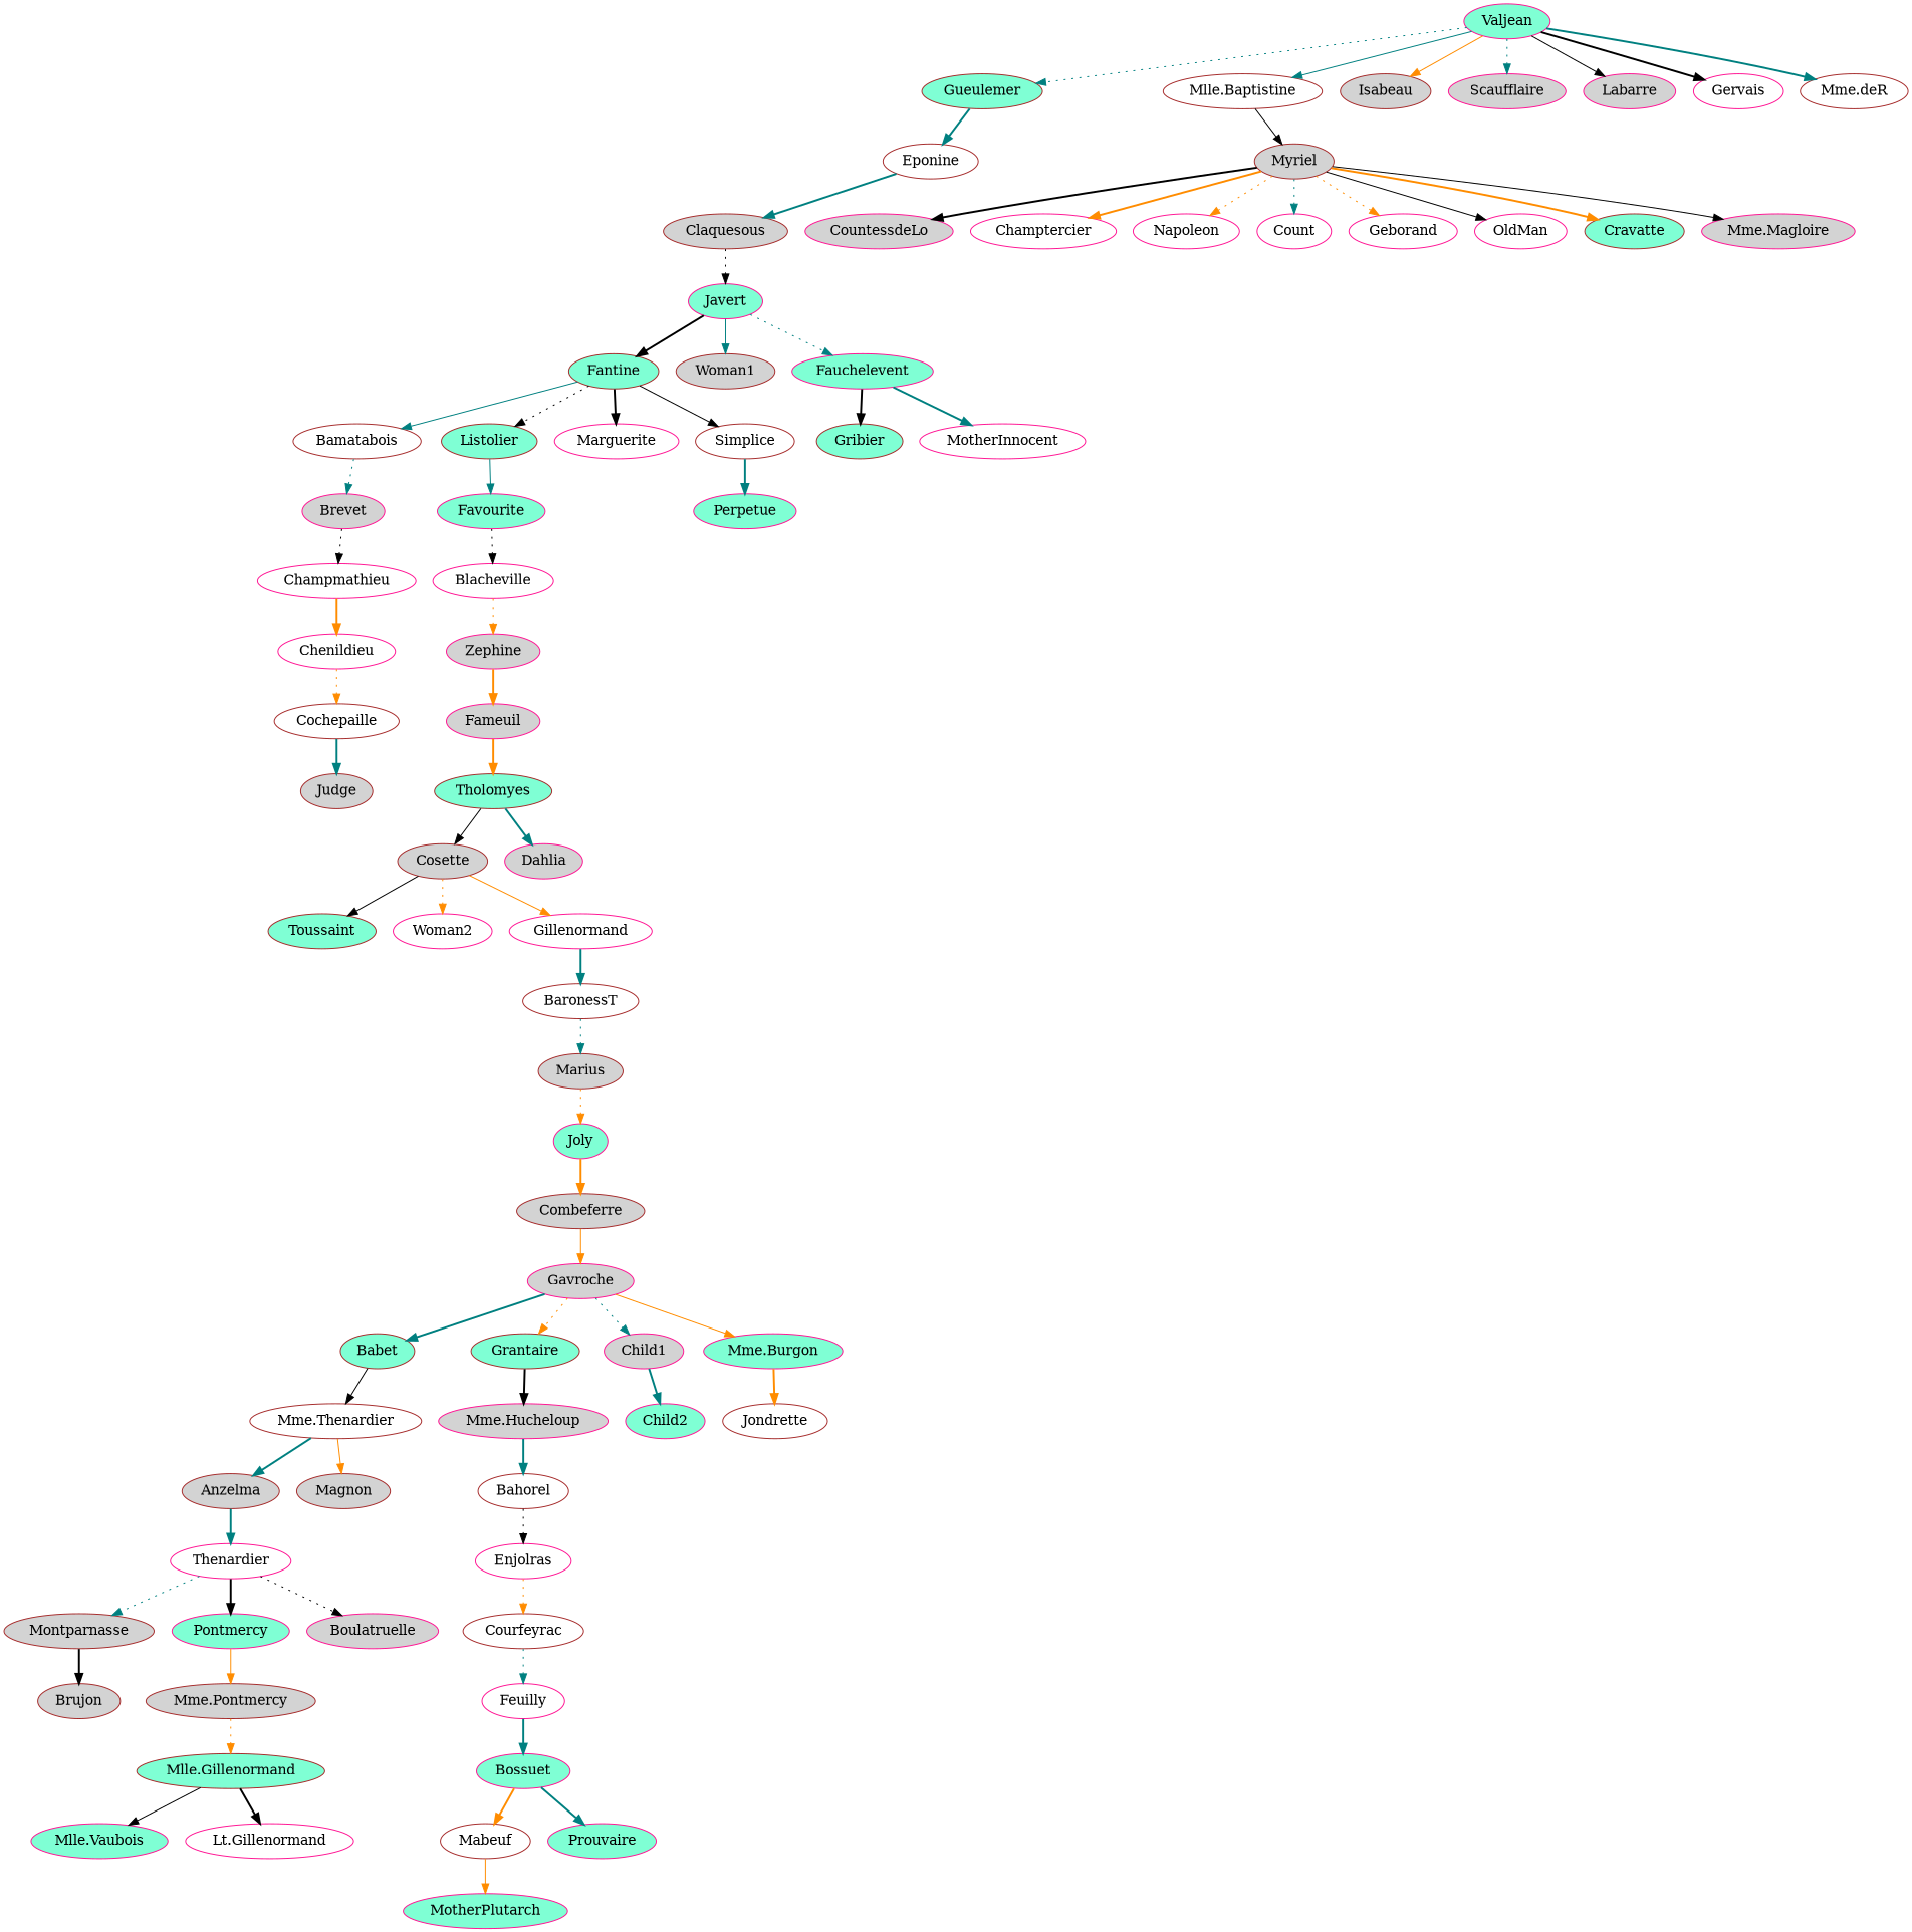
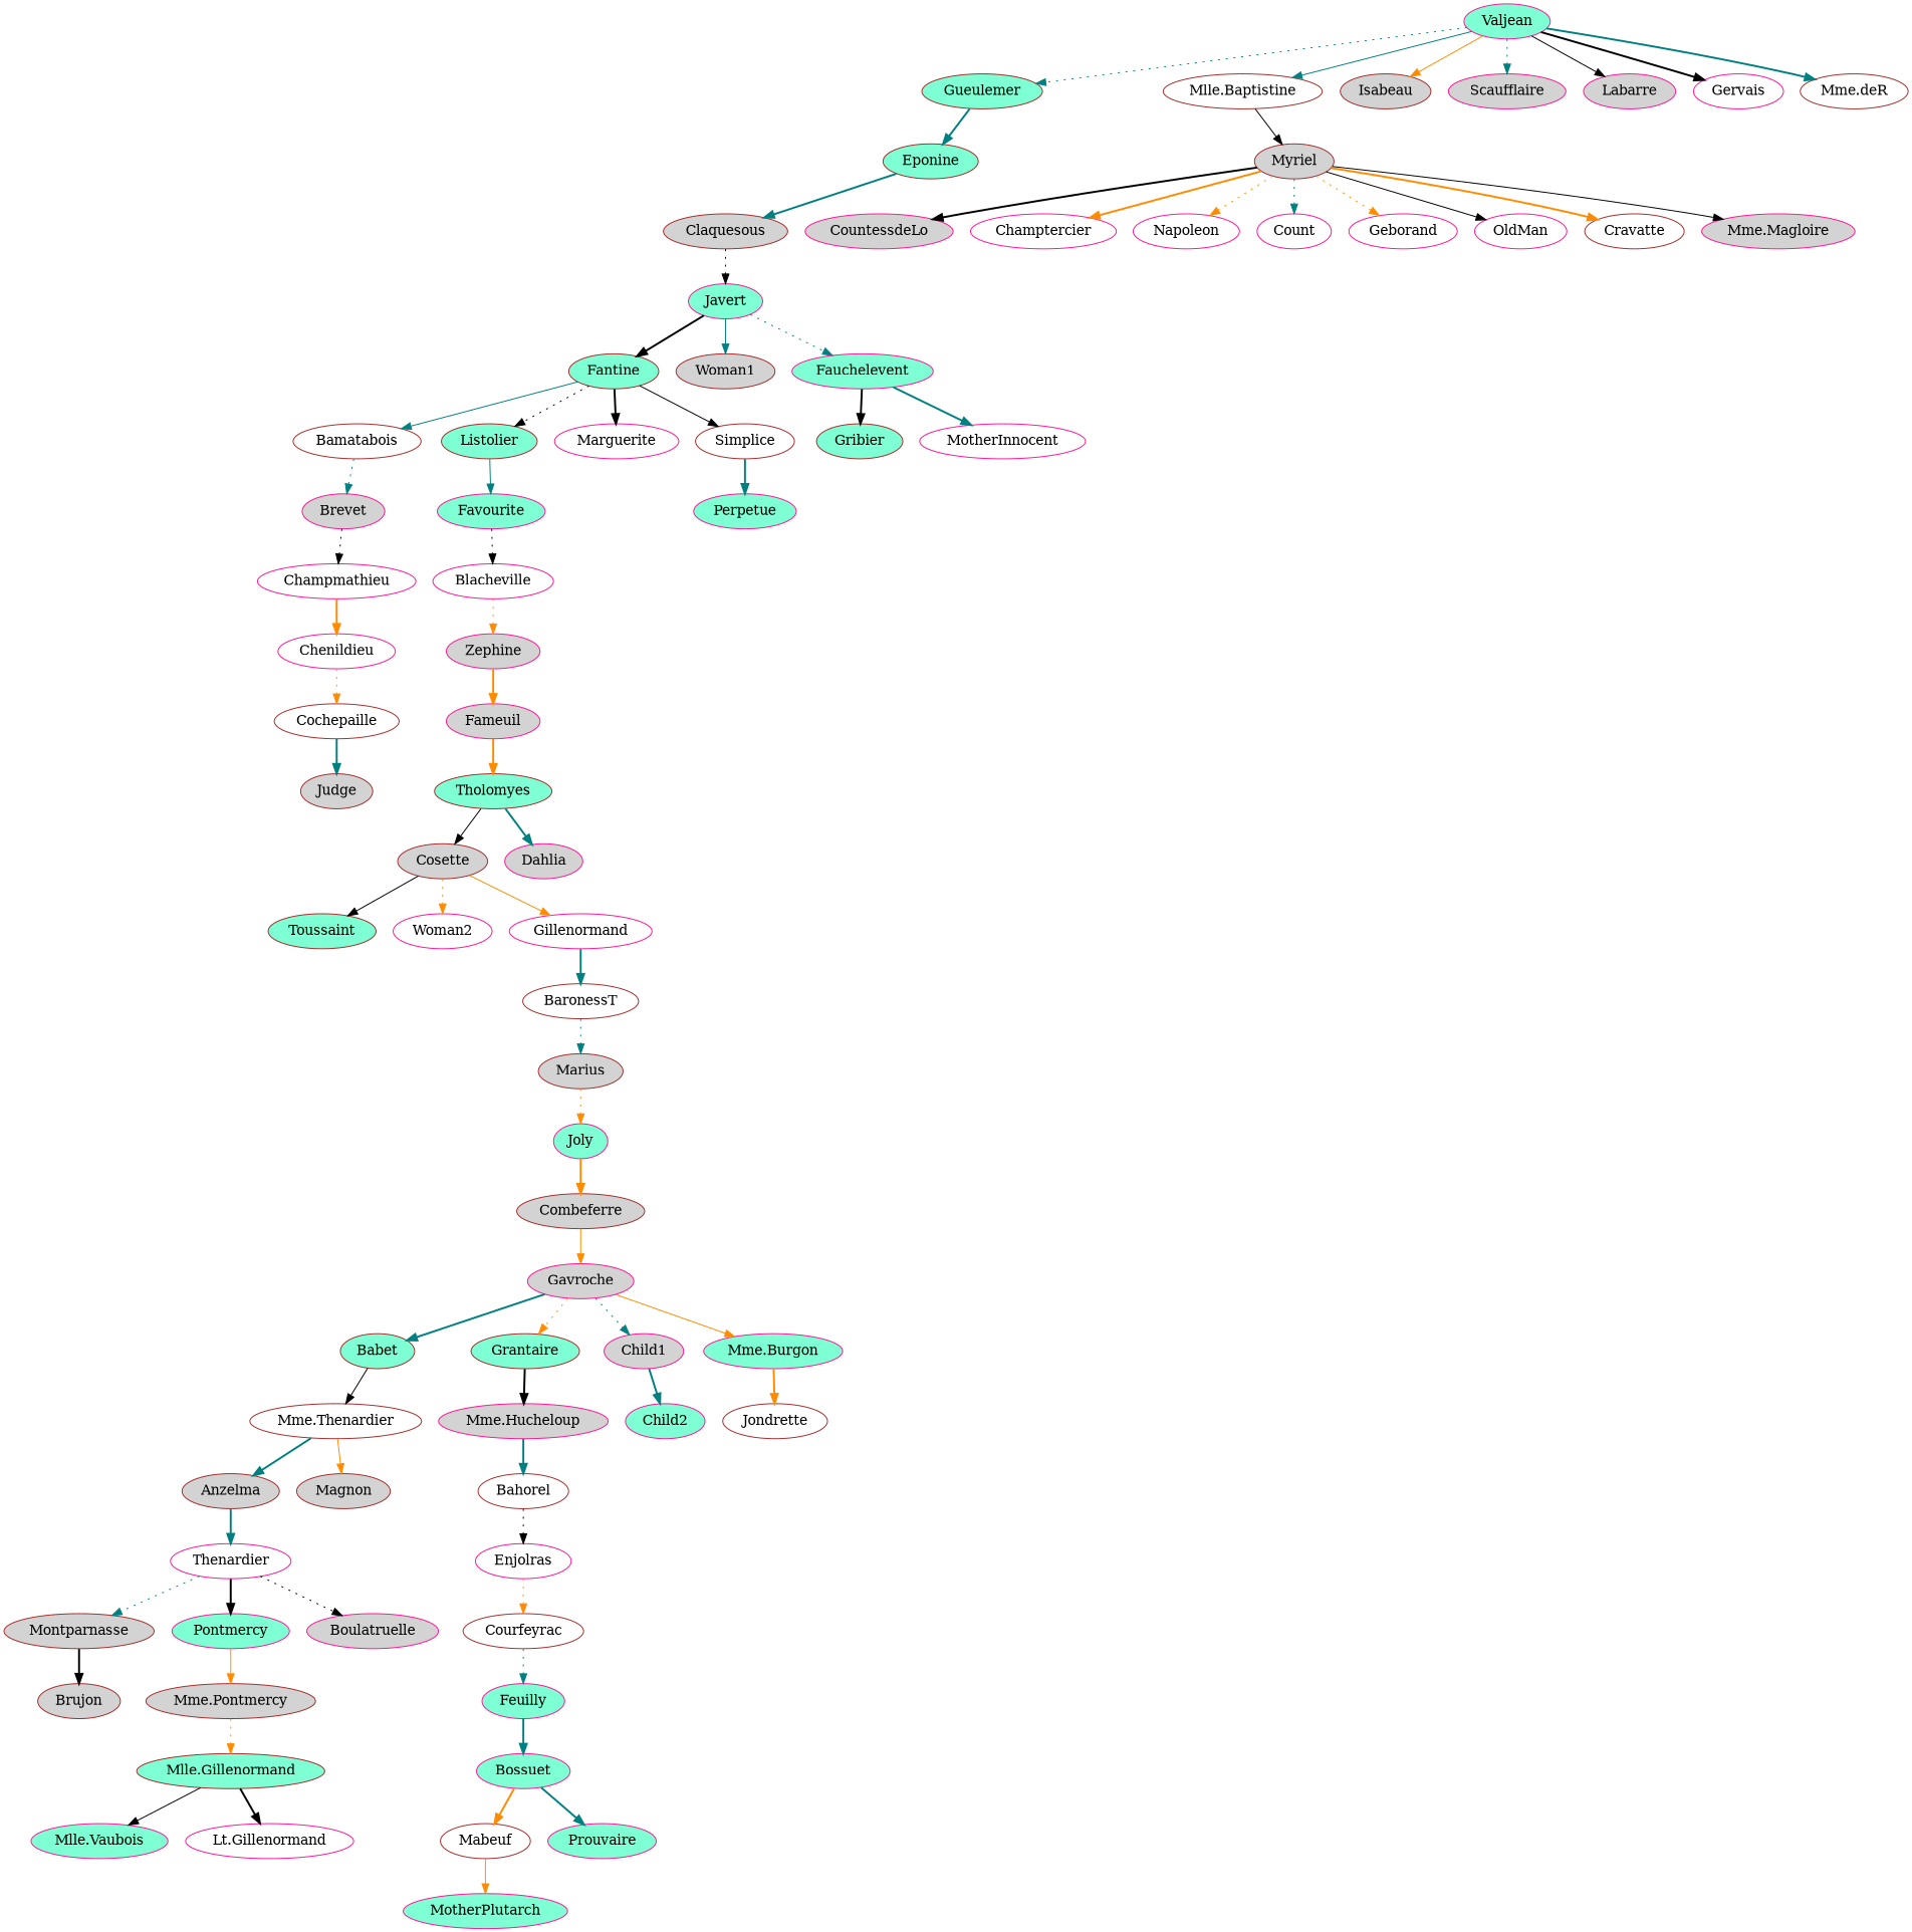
  digraph {
    node [color=deeppink fillcolor=white style=filled]
    edge [color=teal style=bold]
    Gueulemer [color=brown fillcolor=aquamarine]
-   Eponine [color=brown]
+   Eponine [color=brown fillcolor=aquamarine]
    Claquesous [color=brown fillcolor=lightgrey]
    Javert [fillcolor=aquamarine]
    Joly [fillcolor=aquamarine]
    Combeferre [color=brown fillcolor=lightgrey]
    Gavroche [fillcolor=lightgrey]
    Babet [color=brown fillcolor=aquamarine]
    Grantaire [color=brown fillcolor=aquamarine]
    Child1 [fillcolor=lightgrey]
    "Mme.Burgon" [fillcolor=aquamarine]
    Fantine [color=brown fillcolor=aquamarine]
    Bamatabois [color=brown]
    Listolier [color=brown fillcolor=aquamarine]
    Marguerite
    Simplice [color=brown]
    Brevet [fillcolor=lightgrey]
    Favourite [fillcolor=aquamarine]
    Perpetue [fillcolor=aquamarine]
    Champmathieu
    Blacheville
    "Mlle.Baptistine" [color=brown]
    Myriel [color=brown fillcolor=lightgrey]
    CountessdeLo [fillcolor=lightgrey]
    Champtercier
    Napoleon
    Count
    Geborand
    OldMan
-   Cravatte [color=brown fillcolor=aquamarine]
+   Cravatte [color=brown]
    "Mme.Magloire" [fillcolor=lightgrey]
    Woman1 [color=brown fillcolor=lightgrey]
    Fauchelevent [fillcolor=aquamarine]
    Gribier [color=brown fillcolor=aquamarine]
    MotherInnocent
    Cochepaille [color=brown]
    Chenildieu
    Judge [color=brown fillcolor=lightgrey]
    Cosette [color=brown fillcolor=lightgrey]
    Toussaint [color=brown fillcolor=aquamarine]
    Woman2
    Gillenormand
    BaronessT [color=brown]
    Marius [color=brown fillcolor=lightgrey]
    "Mme.Thenardier" [color=brown]
    Anzelma [color=brown fillcolor=lightgrey]
    Magnon [color=brown fillcolor=lightgrey]
    Thenardier
    Valjean [fillcolor=aquamarine]
    Isabeau [color=brown fillcolor=lightgrey]
    Scaufflaire [fillcolor=lightgrey]
    Labarre [fillcolor=lightgrey]
    Gervais
    "Mme.deR" [color=brown]
    Courfeyrac [color=brown]
    Enjolras
-   Feuilly
+   Feuilly [fillcolor=aquamarine]
    Bossuet [fillcolor=aquamarine]
    "Mme.Hucheloup" [fillcolor=lightgrey]
    Bahorel [color=brown]
    Montparnasse [color=brown fillcolor=lightgrey]
    Brujon [color=brown fillcolor=lightgrey]
    Child2 [fillcolor=aquamarine]
    Zephine [fillcolor=lightgrey]
    Fameuil [fillcolor=lightgrey]
    Mabeuf [color=brown]
    MotherPlutarch [fillcolor=aquamarine]
    Pontmercy [fillcolor=aquamarine]
    "Mme.Pontmercy" [color=brown fillcolor=lightgrey]
    "Mlle.Gillenormand" [color=brown fillcolor=aquamarine]
    "Mlle.Vaubois" [fillcolor=aquamarine]
    "Lt.Gillenormand"
    Boulatruelle [fillcolor=lightgrey]
    Tholomyes [color=brown fillcolor=aquamarine]
    Dahlia [fillcolor=lightgrey]
    Prouvaire [fillcolor=aquamarine]
    Jondrette [color=brown]
    Gueulemer -> Eponine
    Eponine -> Claquesous
    Claquesous -> Javert [color=black style=dotted]
    Javert -> Fantine [color=black]
    Javert -> Woman1 [style=solid]
    Javert -> Fauchelevent [style=dotted]
    Joly -> Combeferre [color=darkorange]
    Combeferre -> Gavroche [color=darkorange style=solid]
    Gavroche -> Babet
    Gavroche -> Grantaire [color=darkorange style=dotted]
    Gavroche -> Child1 [style=dotted]
    Gavroche -> "Mme.Burgon" [color=darkorange style=solid]
    Babet -> "Mme.Thenardier" [color=black style=solid]
    Grantaire -> "Mme.Hucheloup" [color=black]
    Child1 -> Child2
    "Mme.Burgon" -> Jondrette [color=darkorange]
    Fantine -> Bamatabois [style=solid]
    Fantine -> Listolier [color=black style=dotted]
    Fantine -> Marguerite [color=black]
    Fantine -> Simplice [color=black style=solid]
    Bamatabois -> Brevet [style=dotted]
    Listolier -> Favourite [style=solid]
    Simplice -> Perpetue
    Brevet -> Champmathieu [color=black style=dotted]
    Favourite -> Blacheville [color=black style=dotted]
    Champmathieu -> Chenildieu [color=darkorange]
    Blacheville -> Zephine [color=darkorange style=dotted]
    "Mlle.Baptistine" -> Myriel [color=black style=solid]
    Myriel -> CountessdeLo [color=black]
    Myriel -> Champtercier [color=darkorange]
    Myriel -> Napoleon [color=darkorange style=dotted]
    Myriel -> Count [style=dotted]
    Myriel -> Geborand [color=darkorange style=dotted]
    Myriel -> OldMan [color=black style=solid]
    Myriel -> Cravatte [color=darkorange]
    Myriel -> "Mme.Magloire" [color=black style=solid]
    Fauchelevent -> Gribier [color=black]
    Fauchelevent -> MotherInnocent
    Cochepaille -> Judge
    Chenildieu -> Cochepaille [color=darkorange style=dotted]
    Cosette -> Toussaint [color=black style=solid]
    Cosette -> Woman2 [color=darkorange style=dotted]
    Cosette -> Gillenormand [color=darkorange style=solid]
    Gillenormand -> BaronessT
    BaronessT -> Marius [style=dotted]
    Marius -> Joly [color=darkorange style=dotted]
    "Mme.Thenardier" -> Anzelma
    "Mme.Thenardier" -> Magnon [color=darkorange style=solid]
    Anzelma -> Thenardier
    Thenardier -> Montparnasse [style=dotted]
    Thenardier -> Pontmercy [color=black]
    Thenardier -> Boulatruelle [color=black style=dotted]
    Valjean -> Gueulemer [style=dotted]
    Valjean -> "Mlle.Baptistine" [style=solid]
    Valjean -> Isabeau [color=darkorange style=solid]
    Valjean -> Scaufflaire [style=dotted]
    Valjean -> Labarre [color=black style=solid]
    Valjean -> Gervais [color=black]
    Valjean -> "Mme.deR"
    Courfeyrac -> Feuilly [style=dotted]
    Enjolras -> Courfeyrac [color=darkorange style=dotted]
    Feuilly -> Bossuet
    Bossuet -> Mabeuf [color=darkorange]
    Bossuet -> Prouvaire
    "Mme.Hucheloup" -> Bahorel
    Bahorel -> Enjolras [color=black style=dotted]
    Montparnasse -> Brujon [color=black]
    Zephine -> Fameuil [color=darkorange]
    Fameuil -> Tholomyes [color=darkorange]
    Mabeuf -> MotherPlutarch [color=darkorange style=solid]
    Pontmercy -> "Mme.Pontmercy" [color=darkorange style=solid]
    "Mme.Pontmercy" -> "Mlle.Gillenormand" [color=darkorange style=dotted]
    "Mlle.Gillenormand" -> "Mlle.Vaubois" [color=black style=solid]
    "Mlle.Gillenormand" -> "Lt.Gillenormand" [color=black]
    Tholomyes -> Cosette [color=black style=solid]
    Tholomyes -> Dahlia
  }
